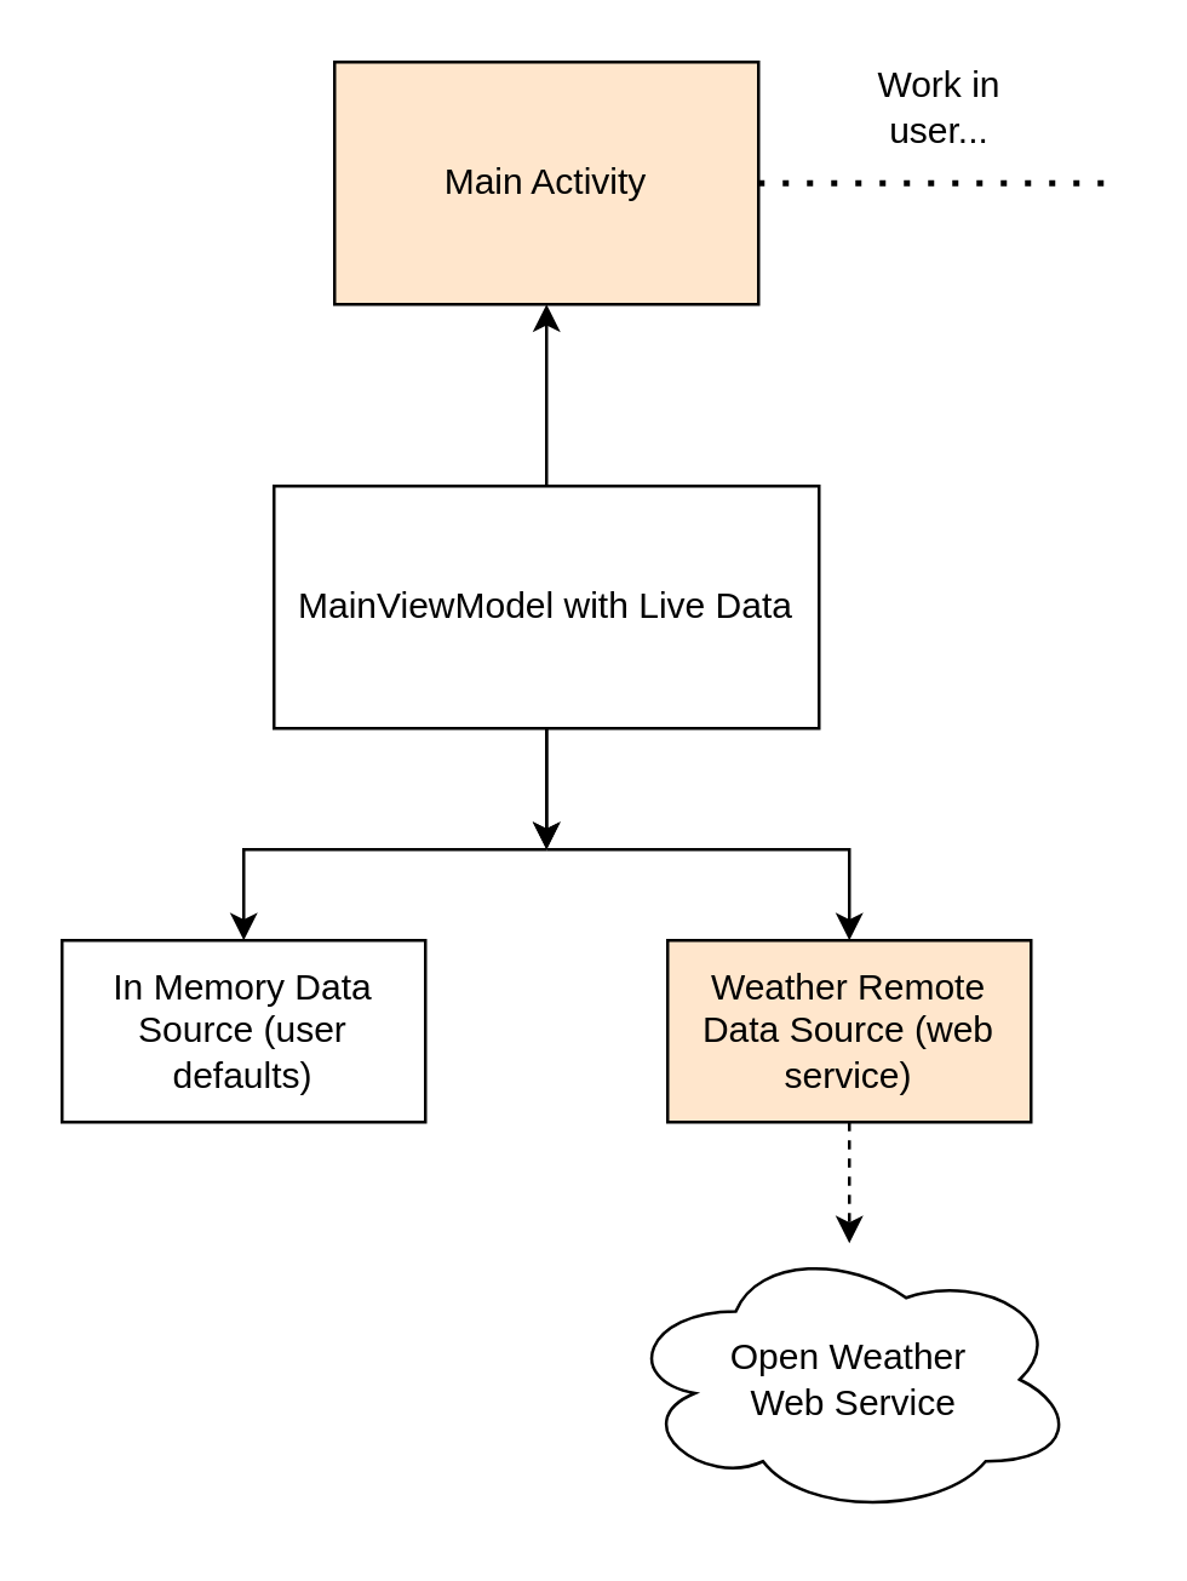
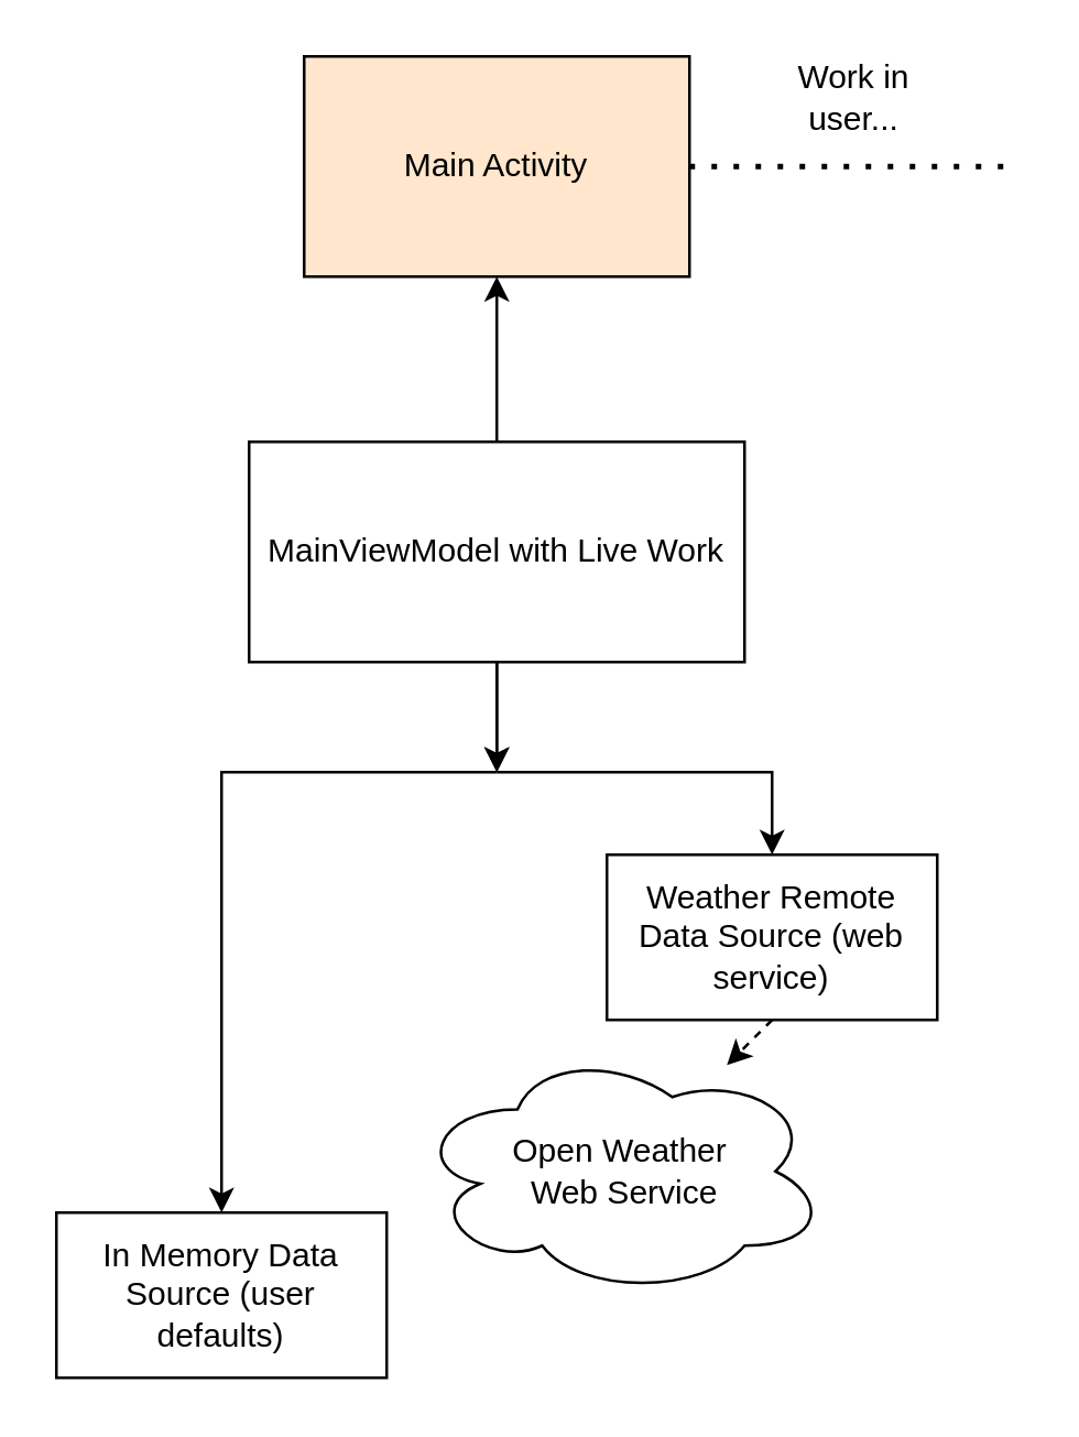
  <mxCell id="0" />
  <mxCell id="1" parent="0" />
  <mxCell id="2" value="Main Activity" style="rounded=0;whiteSpace=wrap;html=1;fillColor=#ffe6cc;" vertex="1" parent="1"><mxGeometry x="110" y="20" width="140" height="80" as="geometry" /></mxCell>
- <mxCell id="3" value="MainViewModel with Live Data" style="rounded=0;whiteSpace=wrap;html=1;" vertex="1" parent="1"><mxGeometry x="90" y="160" width="180" height="80" as="geometry" /></mxCell>
- <mxCell id="4" value="In Memory Data Source (user defaults)" style="rounded=0;whiteSpace=wrap;html=1;" vertex="1" parent="1"><mxGeometry x="20" y="310" width="120" height="60" as="geometry" /></mxCell>
- <mxCell id="5" value="Weather Remote Data Source (web service)" style="rounded=0;whiteSpace=wrap;html=1;fillColor=#ffe6cc;" vertex="1" parent="1"><mxGeometry x="220" y="310" width="120" height="60" as="geometry" /></mxCell>
+ <mxCell id="3" value="MainViewModel with Live Work" style="rounded=0;whiteSpace=wrap;html=1;" vertex="1" parent="1"><mxGeometry x="90" y="160" width="180" height="80" as="geometry" /></mxCell>
+ <mxCell id="4" value="In Memory Data Source (user defaults)" style="rounded=0;whiteSpace=wrap;html=1;" vertex="1" parent="1"><mxGeometry x="20" y="440" width="120" height="60" as="geometry" /></mxCell>
+ <mxCell id="5" value="Weather Remote Data Source (web service)" style="rounded=0;whiteSpace=wrap;html=1;" vertex="1" parent="1"><mxGeometry x="220" y="310" width="120" height="60" as="geometry" /></mxCell>
  <mxCell id="6" value="" style="endArrow=classic;html=1;rounded=0;exitX=0.5;exitY=1;exitDx=0;exitDy=0;dashed=1;" edge="1" parent="1" source="5" target="7"><mxGeometry width="50" height="50" relative="1" as="geometry"><mxPoint x="270" y="450" as="sourcePoint" /><mxPoint x="280" y="420" as="targetPoint" /></mxGeometry></mxCell>
- <mxCell id="7" value="Open Weather&lt;br&gt;&amp;nbsp;Web Service" style="ellipse;shape=cloud;whiteSpace=wrap;html=1;" vertex="1" parent="1"><mxGeometry x="205" y="410" width="150" height="90" as="geometry" /></mxCell>
+ <mxCell id="7" value="Open Weather&lt;br&gt;&amp;nbsp;Web Service" style="ellipse;shape=cloud;whiteSpace=wrap;html=1;" vertex="1" parent="1"><mxGeometry x="150" y="380" width="150" height="90" as="geometry" /></mxCell>
  <mxCell id="8" value="" style="endArrow=classic;html=1;rounded=0;exitX=0.5;exitY=1;exitDx=0;exitDy=0;" edge="1" parent="1" source="3"><mxGeometry width="50" height="50" relative="1" as="geometry"><mxPoint x="160" y="310" as="sourcePoint" /><mxPoint x="180" y="280" as="targetPoint" /></mxGeometry></mxCell>
  <mxCell id="9" value="" style="endArrow=classic;html=1;rounded=0;exitX=0.5;exitY=1;exitDx=0;exitDy=0;" edge="1" parent="1" source="3"><mxGeometry width="50" height="50" relative="1" as="geometry"><mxPoint x="180" y="240" as="sourcePoint" /><mxPoint x="180" y="280" as="targetPoint" /></mxGeometry></mxCell>
  <mxCell id="10" value="" style="endArrow=classic;html=1;rounded=0;entryX=0.5;entryY=0;entryDx=0;entryDy=0;" edge="1" parent="1" target="4"><mxGeometry width="50" height="50" relative="1" as="geometry"><mxPoint x="180" y="280" as="sourcePoint" /><mxPoint x="130" y="270" as="targetPoint" /><Array as="points"><mxPoint x="80" y="280" /></Array></mxGeometry></mxCell>
  <mxCell id="11" value="" style="endArrow=classic;html=1;rounded=0;entryX=0.5;entryY=0;entryDx=0;entryDy=0;" edge="1" parent="1" target="5"><mxGeometry width="50" height="50" relative="1" as="geometry"><mxPoint x="180" y="280" as="sourcePoint" /><mxPoint x="340" y="250" as="targetPoint" /><Array as="points"><mxPoint x="280" y="280" /></Array></mxGeometry></mxCell>
  <mxCell id="12" value="" style="endArrow=classic;html=1;rounded=0;exitX=0.5;exitY=0;exitDx=0;exitDy=0;" edge="1" parent="1" source="3"><mxGeometry width="50" height="50" relative="1" as="geometry"><mxPoint x="130" y="150" as="sourcePoint" /><mxPoint x="180" y="100" as="targetPoint" /></mxGeometry></mxCell>
  <mxCell id="13" value="" style="endArrow=none;dashed=1;html=1;dashPattern=1 3;strokeWidth=2;rounded=0;exitX=1;exitY=0.5;exitDx=0;exitDy=0;" edge="1" parent="1" source="2"><mxGeometry width="50" height="50" relative="1" as="geometry"><mxPoint x="280" y="90" as="sourcePoint" /><mxPoint x="370" y="60" as="targetPoint" /></mxGeometry></mxCell>
  <mxCell id="14" value="Work in user..." style="text;html=1;strokeColor=none;fillColor=none;align=center;verticalAlign=middle;whiteSpace=wrap;rounded=0;" vertex="1" parent="1"><mxGeometry x="280" y="20" width="60" height="30" as="geometry" /></mxCell>
